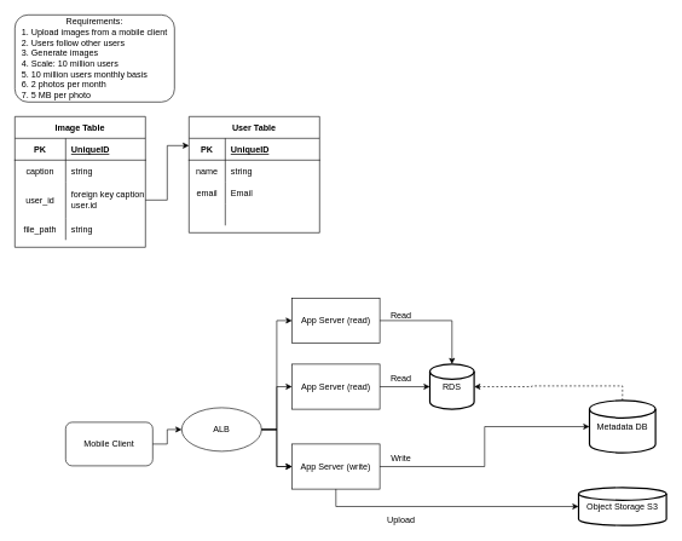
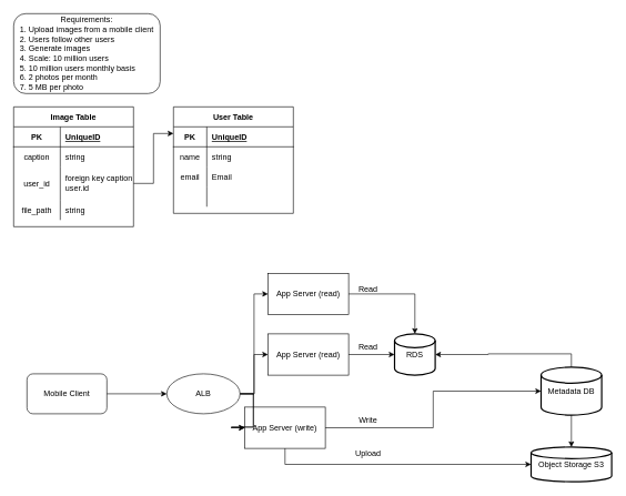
  <mxCell id="0" />
  <mxCell id="1" parent="0" />
  <mxCell id="2" value="Requirements:&lt;br&gt;1. Upload images from a mobile client&lt;br&gt;&lt;div style=&quot;text-align: left;&quot;&gt;&lt;span style=&quot;background-color: initial;&quot;&gt;2. Users follow other users&lt;/span&gt;&lt;/div&gt;&lt;div style=&quot;text-align: left;&quot;&gt;&lt;span style=&quot;background-color: initial;&quot;&gt;3. Generate images&lt;/span&gt;&lt;/div&gt;&lt;div style=&quot;text-align: left;&quot;&gt;&lt;span style=&quot;background-color: initial;&quot;&gt;4. Scale: 10 million users&lt;/span&gt;&lt;/div&gt;&lt;div style=&quot;text-align: left;&quot;&gt;&lt;span style=&quot;background-color: initial;&quot;&gt;5. 10 million users monthly basis&lt;/span&gt;&lt;/div&gt;&lt;div style=&quot;text-align: left;&quot;&gt;&lt;span style=&quot;background-color: initial;&quot;&gt;6. 2 photos per month&lt;/span&gt;&lt;/div&gt;&lt;div style=&quot;text-align: left;&quot;&gt;7. 5 MB per photo&lt;/div&gt;" style="rounded=1;whiteSpace=wrap;html=1;" vertex="1" parent="1"><mxGeometry width="220" height="120" as="geometry" x="20" y="20" /></mxCell>
  <mxCell id="3" value="User Table" style="shape=table;startSize=30;container=1;collapsible=1;childLayout=tableLayout;fixedRows=1;rowLines=0;fontStyle=1;align=center;resizeLast=1;" vertex="1" parent="1"><mxGeometry x="260" y="160" width="180" height="160" as="geometry" /></mxCell>
  <mxCell id="4" value="" style="shape=tableRow;horizontal=0;startSize=0;swimlaneHead=0;swimlaneBody=0;fillColor=none;collapsible=0;dropTarget=0;points=[[0,0.5],[1,0.5]];portConstraint=eastwest;top=0;left=0;right=0;bottom=1;" vertex="1" parent="3"><mxGeometry y="30" width="180" height="30" as="geometry" /></mxCell>
  <mxCell id="5" value="PK" style="shape=partialRectangle;connectable=0;fillColor=none;top=0;left=0;bottom=0;right=0;fontStyle=1;overflow=hidden;" vertex="1" parent="4"><mxGeometry width="50" height="30" as="geometry"><mxRectangle width="50" height="30" as="alternateBounds" /></mxGeometry></mxCell>
  <mxCell id="6" value="UniqueID" style="shape=partialRectangle;connectable=0;fillColor=none;top=0;left=0;bottom=0;right=0;align=left;spacingLeft=6;fontStyle=5;overflow=hidden;" vertex="1" parent="4"><mxGeometry x="50" width="130" height="30" as="geometry"><mxRectangle width="130" height="30" as="alternateBounds" /></mxGeometry></mxCell>
  <mxCell id="7" value="" style="shape=tableRow;horizontal=0;startSize=0;swimlaneHead=0;swimlaneBody=0;fillColor=none;collapsible=0;dropTarget=0;points=[[0,0.5],[1,0.5]];portConstraint=eastwest;top=0;left=0;right=0;bottom=0;" vertex="1" parent="3"><mxGeometry y="60" width="180" height="30" as="geometry" /></mxCell>
  <mxCell id="8" value="name" style="shape=partialRectangle;connectable=0;fillColor=none;top=0;left=0;bottom=0;right=0;editable=1;overflow=hidden;" vertex="1" parent="7"><mxGeometry width="50" height="30" as="geometry"><mxRectangle width="50" height="30" as="alternateBounds" /></mxGeometry></mxCell>
  <mxCell id="9" value="string" style="shape=partialRectangle;connectable=0;fillColor=none;top=0;left=0;bottom=0;right=0;align=left;spacingLeft=6;overflow=hidden;" vertex="1" parent="7"><mxGeometry x="50" width="130" height="30" as="geometry"><mxRectangle width="130" height="30" as="alternateBounds" /></mxGeometry></mxCell>
  <mxCell id="10" value="" style="shape=tableRow;horizontal=0;startSize=0;swimlaneHead=0;swimlaneBody=0;fillColor=none;collapsible=0;dropTarget=0;points=[[0,0.5],[1,0.5]];portConstraint=eastwest;top=0;left=0;right=0;bottom=0;" vertex="1" parent="3"><mxGeometry y="90" width="180" height="30" as="geometry" /></mxCell>
  <mxCell id="11" value="email" style="shape=partialRectangle;connectable=0;fillColor=none;top=0;left=0;bottom=0;right=0;editable=1;overflow=hidden;" vertex="1" parent="10"><mxGeometry width="50" height="30" as="geometry"><mxRectangle width="50" height="30" as="alternateBounds" /></mxGeometry></mxCell>
  <mxCell id="12" value="Email" style="shape=partialRectangle;connectable=0;fillColor=none;top=0;left=0;bottom=0;right=0;align=left;spacingLeft=6;overflow=hidden;" vertex="1" parent="10"><mxGeometry x="50" width="130" height="30" as="geometry"><mxRectangle width="130" height="30" as="alternateBounds" /></mxGeometry></mxCell>
  <mxCell id="13" value="" style="shape=tableRow;horizontal=0;startSize=0;swimlaneHead=0;swimlaneBody=0;fillColor=none;collapsible=0;dropTarget=0;points=[[0,0.5],[1,0.5]];portConstraint=eastwest;top=0;left=0;right=0;bottom=0;" vertex="1" parent="3"><mxGeometry y="120" width="180" height="30" as="geometry" /></mxCell>
  <mxCell id="14" value="" style="shape=partialRectangle;connectable=0;fillColor=none;top=0;left=0;bottom=0;right=0;editable=1;overflow=hidden;" vertex="1" parent="13"><mxGeometry width="50" height="30" as="geometry"><mxRectangle width="50" height="30" as="alternateBounds" /></mxGeometry></mxCell>
  <mxCell id="15" value="" style="shape=partialRectangle;connectable=0;fillColor=none;top=0;left=0;bottom=0;right=0;align=left;spacingLeft=6;overflow=hidden;" vertex="1" parent="13"><mxGeometry x="50" width="130" height="30" as="geometry"><mxRectangle width="130" height="30" as="alternateBounds" /></mxGeometry></mxCell>
  <mxCell id="16" value="Image Table" style="shape=table;startSize=30;container=1;collapsible=1;childLayout=tableLayout;fixedRows=1;rowLines=0;fontStyle=1;align=center;resizeLast=1;" vertex="1" parent="1"><mxGeometry y="160" width="180" height="180" as="geometry" x="20" /></mxCell>
  <mxCell id="17" value="" style="shape=tableRow;horizontal=0;startSize=0;swimlaneHead=0;swimlaneBody=0;fillColor=none;collapsible=0;dropTarget=0;points=[[0,0.5],[1,0.5]];portConstraint=eastwest;top=0;left=0;right=0;bottom=1;" vertex="1" parent="16"><mxGeometry y="30" width="180" height="30" as="geometry" /></mxCell>
  <mxCell id="18" value="PK" style="shape=partialRectangle;connectable=0;fillColor=none;top=0;left=0;bottom=0;right=0;fontStyle=1;overflow=hidden;" vertex="1" parent="17"><mxGeometry width="70" height="30" as="geometry"><mxRectangle width="70" height="30" as="alternateBounds" /></mxGeometry></mxCell>
  <mxCell id="19" value="UniqueID" style="shape=partialRectangle;connectable=0;fillColor=none;top=0;left=0;bottom=0;right=0;align=left;spacingLeft=6;fontStyle=5;overflow=hidden;" vertex="1" parent="17"><mxGeometry x="70" width="110" height="30" as="geometry"><mxRectangle width="110" height="30" as="alternateBounds" /></mxGeometry></mxCell>
  <mxCell id="20" value="" style="shape=tableRow;horizontal=0;startSize=0;swimlaneHead=0;swimlaneBody=0;fillColor=none;collapsible=0;dropTarget=0;points=[[0,0.5],[1,0.5]];portConstraint=eastwest;top=0;left=0;right=0;bottom=0;" vertex="1" parent="16"><mxGeometry y="60" width="180" height="30" as="geometry" /></mxCell>
  <mxCell id="21" value="caption" style="shape=partialRectangle;connectable=0;fillColor=none;top=0;left=0;bottom=0;right=0;editable=1;overflow=hidden;" vertex="1" parent="20"><mxGeometry width="70" height="30" as="geometry"><mxRectangle width="70" height="30" as="alternateBounds" /></mxGeometry></mxCell>
  <mxCell id="22" value="string" style="shape=partialRectangle;connectable=0;fillColor=none;top=0;left=0;bottom=0;right=0;align=left;spacingLeft=6;overflow=hidden;" vertex="1" parent="20"><mxGeometry x="70" width="110" height="30" as="geometry"><mxRectangle width="110" height="30" as="alternateBounds" /></mxGeometry></mxCell>
  <mxCell id="23" value="" style="shape=tableRow;horizontal=0;startSize=0;swimlaneHead=0;swimlaneBody=0;fillColor=none;collapsible=0;dropTarget=0;points=[[0,0.5],[1,0.5]];portConstraint=eastwest;top=0;left=0;right=0;bottom=0;" vertex="1" parent="16"><mxGeometry y="90" width="180" height="50" as="geometry" /></mxCell>
  <mxCell id="24" value="user_id" style="shape=partialRectangle;connectable=0;fillColor=none;top=0;left=0;bottom=0;right=0;editable=1;overflow=hidden;" vertex="1" parent="23"><mxGeometry width="70" height="50" as="geometry"><mxRectangle width="70" height="50" as="alternateBounds" /></mxGeometry></mxCell>
  <mxCell id="25" value="foreign key caption user.id" style="shape=partialRectangle;connectable=0;fillColor=none;top=0;left=0;bottom=0;right=0;align=left;spacingLeft=6;overflow=hidden;collapsible=0;resizeHeight=0;rowspan=1;colspan=1;whiteSpace=wrap;" vertex="1" parent="23"><mxGeometry x="70" width="110" height="50" as="geometry"><mxRectangle width="110" height="50" as="alternateBounds" /></mxGeometry></mxCell>
  <mxCell id="26" value="" style="shape=tableRow;horizontal=0;startSize=0;swimlaneHead=0;swimlaneBody=0;fillColor=none;collapsible=0;dropTarget=0;points=[[0,0.5],[1,0.5]];portConstraint=eastwest;top=0;left=0;right=0;bottom=0;" vertex="1" parent="16"><mxGeometry y="140" width="180" height="30" as="geometry" /></mxCell>
  <mxCell id="27" value="file_path" style="shape=partialRectangle;connectable=0;fillColor=none;top=0;left=0;bottom=0;right=0;editable=1;overflow=hidden;" vertex="1" parent="26"><mxGeometry width="70" height="30" as="geometry"><mxRectangle width="70" height="30" as="alternateBounds" /></mxGeometry></mxCell>
  <mxCell id="28" value="string" style="shape=partialRectangle;connectable=0;fillColor=none;top=0;left=0;bottom=0;right=0;align=left;spacingLeft=6;overflow=hidden;" vertex="1" parent="26"><mxGeometry x="70" width="110" height="30" as="geometry"><mxRectangle width="110" height="30" as="alternateBounds" /></mxGeometry></mxCell>
  <mxCell id="29" style="edgeStyle=orthogonalEdgeStyle;rounded=0;orthogonalLoop=1;jettySize=auto;html=1;exitX=1;exitY=0.5;exitDx=0;exitDy=0;entryX=0;entryY=0.25;entryDx=0;entryDy=0;" edge="1" parent="1" source="23" target="3"><mxGeometry relative="1" as="geometry" /></mxCell>
- <mxCell id="31" style="edgeStyle=orthogonalEdgeStyle;rounded=0;orthogonalLoop=1;jettySize=auto;html=1;entryX=1;entryY=0.5;entryDx=0;entryDy=0;entryPerimeter=0;exitX=0.5;exitY=0;exitDx=0;exitDy=0;exitPerimeter=0;dashed=1;" edge="1" parent="1" source="32" target="39"><mxGeometry relative="1" as="geometry" /></mxCell>
+ <mxCell id="30" style="edgeStyle=orthogonalEdgeStyle;rounded=0;orthogonalLoop=1;jettySize=auto;html=1;exitX=0.5;exitY=1;exitDx=0;exitDy=0;exitPerimeter=0;entryX=0.5;entryY=0;entryDx=0;entryDy=0;entryPerimeter=0;" edge="1" parent="1" source="32" target="33"><mxGeometry relative="1" as="geometry" /></mxCell>
+ <mxCell id="31" style="edgeStyle=orthogonalEdgeStyle;rounded=0;orthogonalLoop=1;jettySize=auto;html=1;entryX=1;entryY=0.5;entryDx=0;entryDy=0;entryPerimeter=0;exitX=0.5;exitY=0;exitDx=0;exitDy=0;exitPerimeter=0;" edge="1" parent="1" source="32" target="39"><mxGeometry relative="1" as="geometry" /></mxCell>
  <mxCell id="32" value="Metadata DB" style="strokeWidth=2;html=1;shape=mxgraph.flowchart.database;whiteSpace=wrap;fillColor=none;" vertex="1" parent="1"><mxGeometry x="812" y="551" width="91" height="72" as="geometry" /></mxCell>
  <mxCell id="33" value="Object Storage S3" style="strokeWidth=2;html=1;shape=mxgraph.flowchart.database;whiteSpace=wrap;fillColor=none;noLabel=0;" vertex="1" parent="1"><mxGeometry x="797" y="671" width="121" height="52" as="geometry" /></mxCell>
  <mxCell id="34" style="edgeStyle=orthogonalEdgeStyle;rounded=0;orthogonalLoop=1;jettySize=auto;html=1;exitX=1;exitY=0.5;exitDx=0;exitDy=0;entryX=0;entryY=0.5;entryDx=0;entryDy=0;entryPerimeter=0;" edge="1" parent="1" source="35" target="39"><mxGeometry relative="1" as="geometry" /></mxCell>
  <mxCell id="35" value="App Server (read)" style="whiteSpace=wrap;html=1;fillColor=none;" vertex="1" parent="1"><mxGeometry x="402" y="501" width="121" height="62" as="geometry" /></mxCell>
  <mxCell id="36" style="edgeStyle=orthogonalEdgeStyle;rounded=0;orthogonalLoop=1;jettySize=auto;html=1;entryX=0;entryY=0.5;entryDx=0;entryDy=0;entryPerimeter=0;" edge="1" parent="1" source="38" target="32"><mxGeometry relative="1" as="geometry"><mxPoint x="812" y="601" as="targetPoint" /></mxGeometry></mxCell>
  <mxCell id="37" style="edgeStyle=orthogonalEdgeStyle;rounded=0;orthogonalLoop=1;jettySize=auto;html=1;exitX=0.5;exitY=1;exitDx=0;exitDy=0;" edge="1" parent="1" source="38" target="33"><mxGeometry relative="1" as="geometry" /></mxCell>
- <mxCell id="38" value="App Server (write)" style="whiteSpace=wrap;html=1;fillColor=none;" vertex="1" parent="1"><mxGeometry x="402" y="611" width="121" height="62" as="geometry" /></mxCell>
+ <mxCell id="38" value="App Server (write)" style="whiteSpace=wrap;html=1;fillColor=none;" vertex="1" parent="1"><mxGeometry x="367" y="611" width="121" height="62" as="geometry" /></mxCell>
  <mxCell id="39" value="RDS" style="strokeWidth=2;html=1;shape=mxgraph.flowchart.database;whiteSpace=wrap;fillColor=none;" vertex="1" parent="1"><mxGeometry x="592" y="501" width="61" height="62" as="geometry" /></mxCell>
  <mxCell id="40" value="Read" style="text;html=1;align=center;verticalAlign=middle;resizable=0;points=[];autosize=1;strokeColor=none;fillColor=none;" vertex="1" parent="1"><mxGeometry x="532" y="511" width="40" height="20" as="geometry" /></mxCell>
  <mxCell id="41" value="Write" style="text;html=1;align=center;verticalAlign=middle;resizable=0;points=[];autosize=1;strokeColor=none;fillColor=none;" vertex="1" parent="1"><mxGeometry x="532" y="621" width="40" height="20" as="geometry" /></mxCell>
- <mxCell id="42" value="Upload" style="text;html=1;align=center;verticalAlign=middle;resizable=0;points=[];autosize=1;strokeColor=none;fillColor=none;" vertex="1" parent="1"><mxGeometry x="527" y="706" width="50" height="20" as="geometry" /></mxCell>
+ <mxCell id="42" value="Upload" style="text;html=1;align=center;verticalAlign=middle;resizable=0;points=[];autosize=1;strokeColor=none;fillColor=none;" vertex="1" parent="1"><mxGeometry x="527" y="671" width="50" height="20" as="geometry" /></mxCell>
  <mxCell id="43" value="" style="edgeStyle=orthogonalEdgeStyle;rounded=0;orthogonalLoop=1;jettySize=auto;html=1;" edge="1" parent="1" source="47" target="38"><mxGeometry relative="1" as="geometry" /></mxCell>
  <mxCell id="44" style="edgeStyle=orthogonalEdgeStyle;rounded=0;orthogonalLoop=1;jettySize=auto;html=1;entryX=0;entryY=0.5;entryDx=0;entryDy=0;" edge="1" parent="1" source="47" target="35"><mxGeometry relative="1" as="geometry" /></mxCell>
  <mxCell id="45" value="" style="edgeStyle=orthogonalEdgeStyle;rounded=0;orthogonalLoop=1;jettySize=auto;html=1;" edge="1" parent="1" source="47" target="38"><mxGeometry relative="1" as="geometry" /></mxCell>
  <mxCell id="46" style="edgeStyle=orthogonalEdgeStyle;rounded=0;orthogonalLoop=1;jettySize=auto;html=1;entryX=0;entryY=0.5;entryDx=0;entryDy=0;" edge="1" parent="1" source="47" target="49"><mxGeometry relative="1" as="geometry" /></mxCell>
  <mxCell id="47" value="ALB" style="ellipse;whiteSpace=wrap;html=1;fillColor=none;" vertex="1" parent="1"><mxGeometry x="250" y="561" width="110" height="60" as="geometry" /></mxCell>
  <mxCell id="48" style="edgeStyle=orthogonalEdgeStyle;rounded=0;orthogonalLoop=1;jettySize=auto;html=1;" edge="1" parent="1" source="49" target="39"><mxGeometry relative="1" as="geometry" /></mxCell>
  <mxCell id="49" value="App Server (read)" style="whiteSpace=wrap;html=1;fillColor=none;" vertex="1" parent="1"><mxGeometry x="402" y="410" width="121" height="62" as="geometry" /></mxCell>
  <mxCell id="50" value="Read" style="text;html=1;align=center;verticalAlign=middle;resizable=0;points=[];autosize=1;strokeColor=none;fillColor=none;" vertex="1" parent="1"><mxGeometry x="532" y="424" width="40" height="20" as="geometry" /></mxCell>
  <mxCell id="51" value="" style="edgeStyle=orthogonalEdgeStyle;rounded=0;orthogonalLoop=1;jettySize=auto;html=1;" edge="1" parent="1" source="52" target="47"><mxGeometry relative="1" as="geometry" /></mxCell>
- <mxCell id="52" value="Mobile Client" style="rounded=1;whiteSpace=wrap;html=1;fillColor=none;" vertex="1" parent="1"><mxGeometry x="90" y="581" width="120" height="60" as="geometry" /></mxCell>
+ <mxCell id="52" value="Mobile Client" style="rounded=1;whiteSpace=wrap;html=1;fillColor=none;" vertex="1" parent="1"><mxGeometry x="40" y="561" width="120" height="60" as="geometry" /></mxCell>
